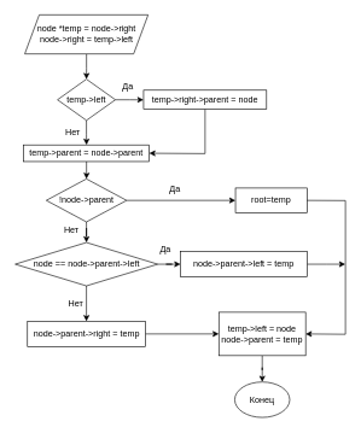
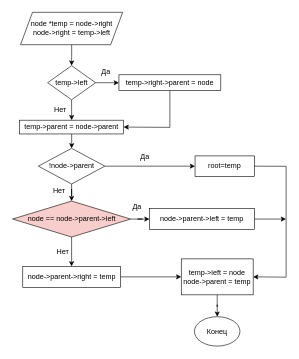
  <mxCell id="0" />
  <mxCell id="1" parent="0" />
  <mxCell id="2" value="Конец" style="ellipse;whiteSpace=wrap;html=1;" vertex="1" parent="1"><mxGeometry x="324" y="528" width="76" height="49" as="geometry" /></mxCell>
  <mxCell id="3" style="edgeStyle=orthogonalEdgeStyle;rounded=0;orthogonalLoop=1;jettySize=auto;html=1;exitX=0.5;exitY=1;exitDx=0;exitDy=0;" edge="1" parent="1" source="2" target="2"><mxGeometry relative="1" as="geometry" /></mxCell>
  <mxCell id="4" value="" style="edgeStyle=orthogonalEdgeStyle;rounded=0;orthogonalLoop=1;jettySize=auto;html=1;" edge="1" parent="1" source="5" target="8"><mxGeometry relative="1" as="geometry" /></mxCell>
  <mxCell id="5" value="&lt;span style=&quot;font-size: 12px;&quot;&gt;node *temp = node-&amp;gt;right node-&amp;gt;right = temp-&amp;gt;left&lt;/span&gt;" style="shape=parallelogram;perimeter=parallelogramPerimeter;whiteSpace=wrap;html=1;fixedSize=1;" vertex="1" parent="1"><mxGeometry x="33.75" y="20" width="170.5" height="54" as="geometry" /></mxCell>
  <mxCell id="6" value="" style="edgeStyle=orthogonalEdgeStyle;rounded=0;orthogonalLoop=1;jettySize=auto;html=1;" edge="1" parent="1" source="8" target="9"><mxGeometry relative="1" as="geometry" /></mxCell>
  <mxCell id="7" value="" style="edgeStyle=orthogonalEdgeStyle;rounded=0;orthogonalLoop=1;jettySize=auto;html=1;" edge="1" parent="1" source="8" target="11"><mxGeometry relative="1" as="geometry" /></mxCell>
  <mxCell id="8" value="temp-&amp;gt;left" style="rhombus;whiteSpace=wrap;html=1;" vertex="1" parent="1"><mxGeometry x="79" y="109" width="80" height="57" as="geometry" /></mxCell>
  <mxCell id="9" value="&lt;span style=&quot;font-size: 12px;&quot;&gt;temp-&amp;gt;right-&amp;gt;parent = node&lt;/span&gt;" style="whiteSpace=wrap;html=1;" vertex="1" parent="1"><mxGeometry x="198" y="124.25" width="170" height="26.5" as="geometry" /></mxCell>
  <mxCell id="10" value="" style="edgeStyle=orthogonalEdgeStyle;rounded=0;orthogonalLoop=1;jettySize=auto;html=1;" edge="1" parent="1" source="11" target="14"><mxGeometry relative="1" as="geometry" /></mxCell>
  <mxCell id="11" value="&lt;span style=&quot;font-size: 12px;&quot;&gt;temp-&amp;gt;parent = node-&amp;gt;parent&lt;/span&gt;" style="whiteSpace=wrap;html=1;" vertex="1" parent="1"><mxGeometry x="32.25" y="200" width="173.5" height="23" as="geometry" /></mxCell>
  <mxCell id="12" value="" style="edgeStyle=orthogonalEdgeStyle;rounded=0;orthogonalLoop=1;jettySize=auto;html=1;" edge="1" parent="1" source="14" target="15"><mxGeometry relative="1" as="geometry" /></mxCell>
  <mxCell id="13" value="" style="edgeStyle=orthogonalEdgeStyle;rounded=0;orthogonalLoop=1;jettySize=auto;html=1;" edge="1" parent="1" source="14" target="18"><mxGeometry relative="1" as="geometry" /></mxCell>
  <mxCell id="14" value="!node-&amp;gt;parent" style="rhombus;whiteSpace=wrap;html=1;" vertex="1" parent="1"><mxGeometry x="63.5" y="247" width="111" height="59.5" as="geometry" /></mxCell>
  <mxCell id="15" value="root=temp" style="whiteSpace=wrap;html=1;" vertex="1" parent="1"><mxGeometry x="325" y="259.63" width="99" height="34.25" as="geometry" /></mxCell>
  <mxCell id="16" value="" style="edgeStyle=orthogonalEdgeStyle;rounded=0;orthogonalLoop=1;jettySize=auto;html=1;" edge="1" parent="1" source="18" target="20"><mxGeometry relative="1" as="geometry" /></mxCell>
  <mxCell id="17" value="" style="edgeStyle=orthogonalEdgeStyle;rounded=0;orthogonalLoop=1;jettySize=auto;html=1;" edge="1" parent="1" source="18" target="22"><mxGeometry relative="1" as="geometry" /></mxCell>
- <mxCell id="18" value="&lt;span style=&quot;font-size: 12px;&quot;&gt;node == node-&amp;gt;parent-&amp;gt;left&lt;/span&gt;" style="rhombus;whiteSpace=wrap;html=1;" vertex="1" parent="1"><mxGeometry x="20.5" y="335" width="197" height="60" as="geometry" /></mxCell>
+ <mxCell id="18" value="&lt;span style=&quot;font-size: 12px;&quot;&gt;node == node-&amp;gt;parent-&amp;gt;left&lt;/span&gt;" style="rhombus;whiteSpace=wrap;html=1;fillColor=#f8cecc;" vertex="1" parent="1"><mxGeometry x="20.5" y="335" width="197" height="60" as="geometry" /></mxCell>
  <mxCell id="19" style="edgeStyle=orthogonalEdgeStyle;rounded=0;orthogonalLoop=1;jettySize=auto;html=1;" edge="1" parent="1" source="20"><mxGeometry relative="1" as="geometry"><mxPoint x="476.781" y="365" as="targetPoint" /></mxGeometry></mxCell>
  <mxCell id="20" value="&lt;span style=&quot;font-size: 12px;&quot;&gt;node-&amp;gt;parent-&amp;gt;left = temp&lt;/span&gt;" style="whiteSpace=wrap;html=1;" vertex="1" parent="1"><mxGeometry x="249" y="347.5" width="175" height="35" as="geometry" /></mxCell>
  <mxCell id="21" value="" style="edgeStyle=orthogonalEdgeStyle;rounded=0;orthogonalLoop=1;jettySize=auto;html=1;" edge="1" parent="1" source="22" target="24"><mxGeometry relative="1" as="geometry" /></mxCell>
  <mxCell id="22" value="&lt;span style=&quot;font-size: 12px;&quot;&gt;node-&amp;gt;parent-&amp;gt;right = temp&lt;/span&gt;" style="whiteSpace=wrap;html=1;" vertex="1" parent="1"><mxGeometry x="37.5" y="444" width="163" height="35" as="geometry" /></mxCell>
  <mxCell id="23" style="edgeStyle=orthogonalEdgeStyle;rounded=0;orthogonalLoop=1;jettySize=auto;html=1;entryX=0.5;entryY=0;entryDx=0;entryDy=0;" edge="1" parent="1" source="24" target="2"><mxGeometry relative="1" as="geometry" /></mxCell>
  <mxCell id="24" value="&lt;span style=&quot;font-size: 12px;&quot;&gt;temp-&amp;gt;left = node node-&amp;gt;parent = temp&lt;/span&gt;" style="whiteSpace=wrap;html=1;" vertex="1" parent="1"><mxGeometry x="302" y="431.5" width="120" height="60" as="geometry" /></mxCell>
  <mxCell id="25" value="" style="endArrow=classic;html=1;rounded=0;exitX=1;exitY=0.5;exitDx=0;exitDy=0;entryX=1;entryY=0.5;entryDx=0;entryDy=0;" edge="1" parent="1" source="15" target="24"><mxGeometry width="50" height="50" relative="1" as="geometry"><mxPoint x="103" y="373" as="sourcePoint" /><mxPoint x="153" y="323" as="targetPoint" /><Array as="points"><mxPoint x="477" y="277" /><mxPoint x="477" y="462" /></Array></mxGeometry></mxCell>
  <mxCell id="26" value="" style="endArrow=classic;html=1;rounded=0;exitX=0.5;exitY=1;exitDx=0;exitDy=0;entryX=1;entryY=0.5;entryDx=0;entryDy=0;" edge="1" parent="1" source="9" target="11"><mxGeometry width="50" height="50" relative="1" as="geometry"><mxPoint x="103" y="373" as="sourcePoint" /><mxPoint x="153" y="323" as="targetPoint" /><Array as="points"><mxPoint x="283" y="212" /></Array></mxGeometry></mxCell>
  <mxCell id="27" value="Да" style="text;html=1;align=center;verticalAlign=middle;resizable=0;points=[];autosize=1;strokeColor=none;fillColor=none;" vertex="1" parent="1"><mxGeometry x="159" y="107" width="33" height="26" as="geometry" /></mxCell>
  <mxCell id="28" value="Да" style="text;html=1;align=center;verticalAlign=middle;resizable=0;points=[];autosize=1;strokeColor=none;fillColor=none;" vertex="1" parent="1"><mxGeometry x="224" y="249" width="33" height="26" as="geometry" /></mxCell>
  <mxCell id="29" value="Да" style="text;html=1;align=center;verticalAlign=middle;resizable=0;points=[];autosize=1;strokeColor=none;fillColor=none;" vertex="1" parent="1"><mxGeometry x="211" y="331" width="33" height="26" as="geometry" /></mxCell>
  <mxCell id="30" value="Нет" style="text;html=1;align=center;verticalAlign=middle;resizable=0;points=[];autosize=1;strokeColor=none;fillColor=none;" vertex="1" parent="1"><mxGeometry x="81" y="170" width="38" height="26" as="geometry" /></mxCell>
  <mxCell id="31" value="Нет" style="text;html=1;align=center;verticalAlign=middle;resizable=0;points=[];autosize=1;strokeColor=none;fillColor=none;" vertex="1" parent="1"><mxGeometry x="85" y="405.5" width="38" height="26" as="geometry" /></mxCell>
  <mxCell id="32" value="Нет" style="text;html=1;align=center;verticalAlign=middle;resizable=0;points=[];autosize=1;strokeColor=none;fillColor=none;" vertex="1" parent="1"><mxGeometry x="79" y="305" width="38" height="26" as="geometry" /></mxCell>
